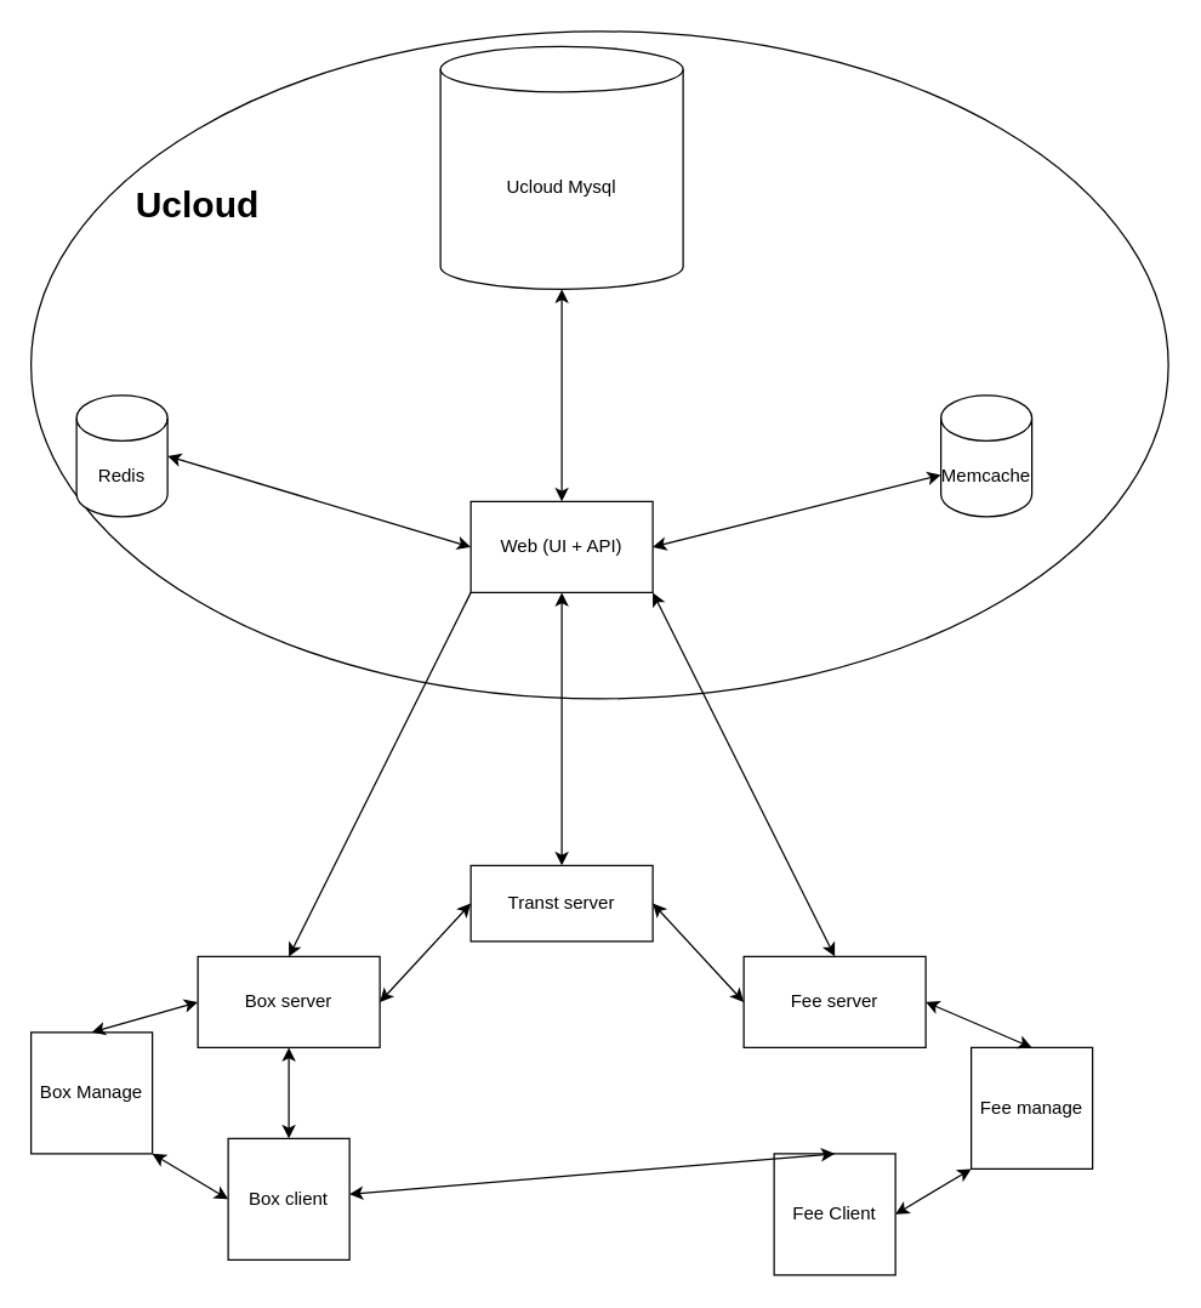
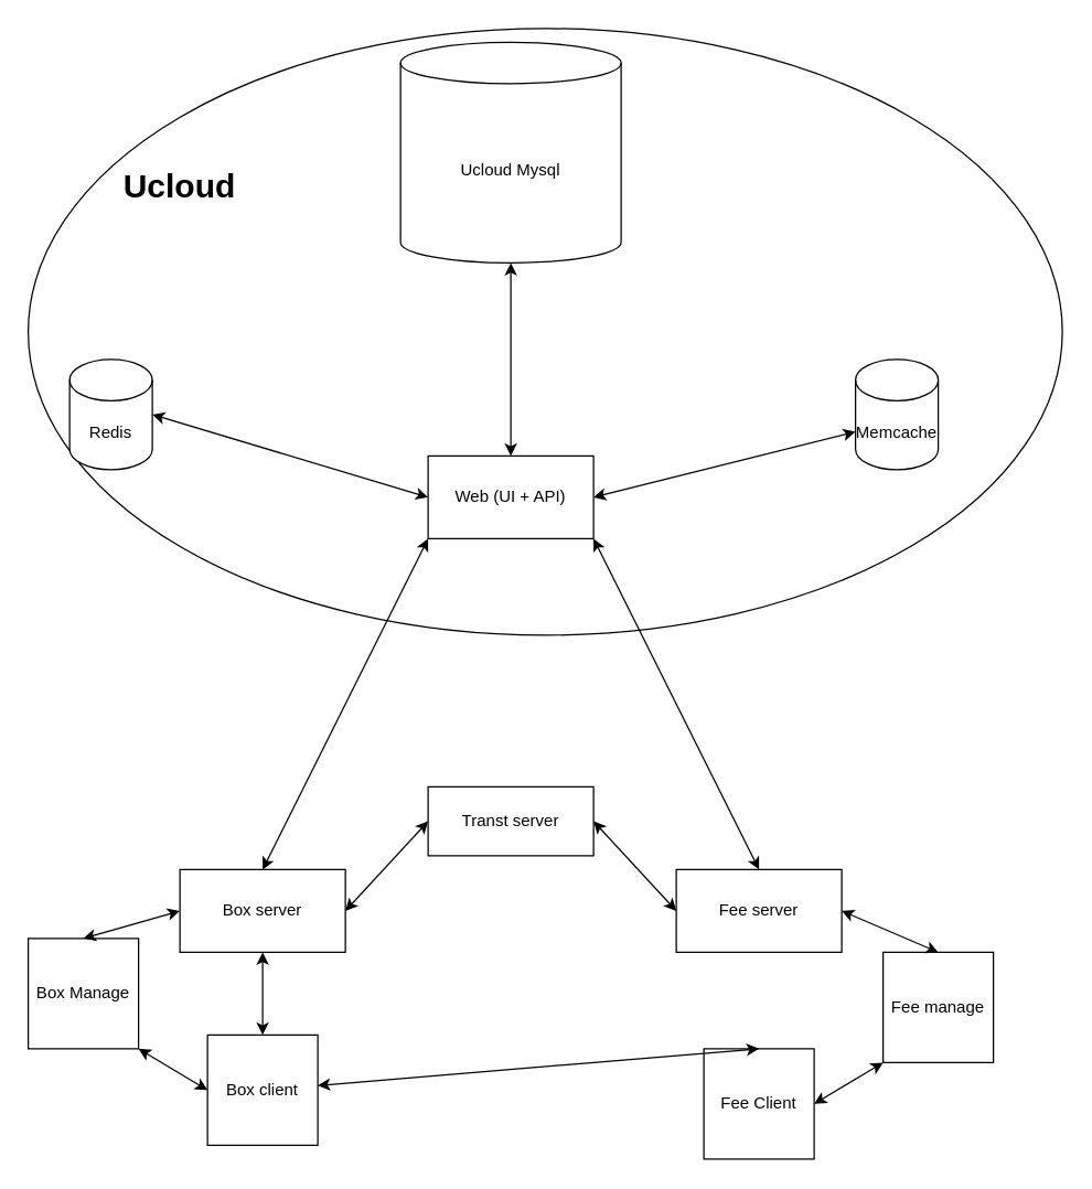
  <mxCell id="0" />
  <mxCell id="1" parent="0" />
  <mxCell id="2" value="" style="ellipse;whiteSpace=wrap;html=1;" vertex="1" parent="1"><mxGeometry x="20" y="20" width="750" height="440" as="geometry" /></mxCell>
  <mxCell id="3" value="Ucloud Mysql" style="shape=cylinder3;whiteSpace=wrap;html=1;boundedLbl=1;backgroundOutline=1;size=15;" vertex="1" parent="1"><mxGeometry x="290" y="30" width="160" height="160" as="geometry" /></mxCell>
  <mxCell id="4" value="Memcache" style="shape=cylinder3;whiteSpace=wrap;html=1;boundedLbl=1;backgroundOutline=1;size=15;" vertex="1" parent="1"><mxGeometry x="620" y="260" width="60" height="80" as="geometry" /></mxCell>
  <mxCell id="5" value="Redis" style="shape=cylinder3;whiteSpace=wrap;html=1;boundedLbl=1;backgroundOutline=1;size=15;" vertex="1" parent="1"><mxGeometry x="50" y="260" width="60" height="80" as="geometry" /></mxCell>
  <mxCell id="6" value="&lt;div&gt;Web (UI + API)&lt;/div&gt;" style="rounded=0;whiteSpace=wrap;html=1;" vertex="1" parent="1"><mxGeometry x="310" y="330" width="120" height="60" as="geometry" /></mxCell>
  <mxCell id="7" value="" style="endArrow=classic;startArrow=classic;html=1;rounded=0;entryX=1;entryY=0.5;entryDx=0;entryDy=0;exitX=0;exitY=0;exitDx=0;exitDy=52.5;exitPerimeter=0;" edge="1" parent="1" source="4" target="6"><mxGeometry width="50" height="50" relative="1" as="geometry"><mxPoint x="100" y="400" as="sourcePoint" /><mxPoint x="150" y="350" as="targetPoint" /></mxGeometry></mxCell>
  <mxCell id="8" value="" style="endArrow=classic;startArrow=classic;html=1;rounded=0;exitX=1;exitY=0.5;exitDx=0;exitDy=0;exitPerimeter=0;entryX=0;entryY=0.5;entryDx=0;entryDy=0;" edge="1" parent="1" source="5" target="6"><mxGeometry width="50" height="50" relative="1" as="geometry"><mxPoint x="100" y="530" as="sourcePoint" /><mxPoint x="290" y="510" as="targetPoint" /></mxGeometry></mxCell>
  <mxCell id="9" value="" style="endArrow=classic;startArrow=classic;html=1;rounded=0;entryX=0.5;entryY=0;entryDx=0;entryDy=0;exitX=0.5;exitY=1;exitDx=0;exitDy=0;exitPerimeter=0;" edge="1" parent="1" source="3" target="6"><mxGeometry width="50" height="50" relative="1" as="geometry"><mxPoint x="110" y="320" as="sourcePoint" /><mxPoint x="300" y="300" as="targetPoint" /></mxGeometry></mxCell>
  <mxCell id="10" value="&lt;div&gt;Fee server&lt;/div&gt;" style="rounded=0;whiteSpace=wrap;html=1;" vertex="1" parent="1"><mxGeometry x="490" y="630" width="120" height="60" as="geometry" /></mxCell>
  <mxCell id="11" value="&lt;div&gt;Box server&lt;/div&gt;" style="rounded=0;whiteSpace=wrap;html=1;" vertex="1" parent="1"><mxGeometry x="130" y="630" width="120" height="60" as="geometry" /></mxCell>
  <mxCell id="12" value="&lt;div&gt;Transt server&lt;/div&gt;" style="rounded=0;whiteSpace=wrap;html=1;" vertex="1" parent="1"><mxGeometry x="310" y="570" width="120" height="50" as="geometry" /></mxCell>
  <mxCell id="13" value="Box client" style="whiteSpace=wrap;html=1;aspect=fixed;" vertex="1" parent="1"><mxGeometry x="150" y="750" width="80" height="80" as="geometry" /></mxCell>
  <mxCell id="14" value="&lt;div&gt;Fee Client&lt;/div&gt;" style="whiteSpace=wrap;html=1;aspect=fixed;" vertex="1" parent="1"><mxGeometry x="510" y="760" width="80" height="80" as="geometry" /></mxCell>
  <mxCell id="15" value="&lt;div&gt;Box Manage&lt;/div&gt;" style="whiteSpace=wrap;html=1;aspect=fixed;" vertex="1" parent="1"><mxGeometry x="20" y="680" width="80" height="80" as="geometry" /></mxCell>
  <mxCell id="16" value="&lt;div&gt;Fee manage&lt;/div&gt;" style="whiteSpace=wrap;html=1;aspect=fixed;" vertex="1" parent="1"><mxGeometry x="640" y="690" width="80" height="80" as="geometry" /></mxCell>
  <mxCell id="17" value="" style="endArrow=classic;startArrow=classic;html=1;rounded=0;exitX=0.5;exitY=0;exitDx=0;exitDy=0;" edge="1" parent="1" source="14" target="13"><mxGeometry width="50" height="50" relative="1" as="geometry"><mxPoint x="350" y="750" as="sourcePoint" /><mxPoint x="350" y="690" as="targetPoint" /></mxGeometry></mxCell>
- <mxCell id="18" value="" style="endArrow=none;startArrow=classic;html=1;rounded=0;exitX=0.5;exitY=0;exitDx=0;exitDy=0;entryX=0;entryY=1;entryDx=0;entryDy=0;" edge="1" parent="1" source="11" target="6"><mxGeometry width="50" height="50" relative="1" as="geometry"><mxPoint x="180" y="620" as="sourcePoint" /><mxPoint x="390" y="480" as="targetPoint" /></mxGeometry></mxCell>
- <mxCell id="19" value="" style="endArrow=classic;startArrow=classic;html=1;rounded=0;exitX=0.5;exitY=0;exitDx=0;exitDy=0;entryX=0.5;entryY=1;entryDx=0;entryDy=0;" edge="1" parent="1" source="12" target="6"><mxGeometry width="50" height="50" relative="1" as="geometry"><mxPoint x="520" y="630" as="sourcePoint" /><mxPoint x="680" y="390" as="targetPoint" /></mxGeometry></mxCell>
+ <mxCell id="18" value="" style="endArrow=classic;startArrow=classic;html=1;rounded=0;exitX=0.5;exitY=0;exitDx=0;exitDy=0;entryX=0;entryY=1;entryDx=0;entryDy=0;" edge="1" parent="1" source="11" target="6"><mxGeometry width="50" height="50" relative="1" as="geometry"><mxPoint x="180" y="620" as="sourcePoint" /><mxPoint x="390" y="480" as="targetPoint" /></mxGeometry></mxCell>
  <mxCell id="20" value="" style="endArrow=classic;startArrow=classic;html=1;rounded=0;exitX=0.5;exitY=0;exitDx=0;exitDy=0;entryX=1;entryY=1;entryDx=0;entryDy=0;" edge="1" parent="1" source="10" target="6"><mxGeometry width="50" height="50" relative="1" as="geometry"><mxPoint x="470" y="630" as="sourcePoint" /><mxPoint x="350" y="390" as="targetPoint" /></mxGeometry></mxCell>
  <mxCell id="21" value="" style="endArrow=classic;startArrow=classic;html=1;rounded=0;exitX=1;exitY=1;exitDx=0;exitDy=0;entryX=0;entryY=0.5;entryDx=0;entryDy=0;" edge="1" parent="1" source="15" target="13"><mxGeometry width="50" height="50" relative="1" as="geometry"><mxPoint x="330" y="590" as="sourcePoint" /><mxPoint x="380" y="540" as="targetPoint" /></mxGeometry></mxCell>
  <mxCell id="22" value="" style="endArrow=classic;startArrow=classic;html=1;rounded=0;exitX=0.5;exitY=0;exitDx=0;exitDy=0;entryX=0;entryY=0.5;entryDx=0;entryDy=0;" edge="1" parent="1" source="15" target="11"><mxGeometry width="50" height="50" relative="1" as="geometry"><mxPoint x="330" y="590" as="sourcePoint" /><mxPoint x="380" y="540" as="targetPoint" /></mxGeometry></mxCell>
  <mxCell id="23" value="" style="endArrow=classic;startArrow=classic;html=1;rounded=0;exitX=1;exitY=0.5;exitDx=0;exitDy=0;entryX=0.5;entryY=0;entryDx=0;entryDy=0;" edge="1" parent="1" source="10" target="16"><mxGeometry width="50" height="50" relative="1" as="geometry"><mxPoint x="330" y="590" as="sourcePoint" /><mxPoint x="380" y="540" as="targetPoint" /></mxGeometry></mxCell>
  <mxCell id="24" value="" style="endArrow=classic;startArrow=classic;html=1;rounded=0;entryX=0;entryY=1;entryDx=0;entryDy=0;exitX=1;exitY=0.5;exitDx=0;exitDy=0;" edge="1" parent="1" source="14" target="16"><mxGeometry width="50" height="50" relative="1" as="geometry"><mxPoint x="390" y="790" as="sourcePoint" /><mxPoint x="475" y="850" as="targetPoint" /></mxGeometry></mxCell>
  <mxCell id="25" value="" style="endArrow=classic;startArrow=classic;html=1;rounded=0;exitX=0.5;exitY=0;exitDx=0;exitDy=0;entryX=0.5;entryY=1;entryDx=0;entryDy=0;" edge="1" parent="1" source="13" target="11"><mxGeometry width="50" height="50" relative="1" as="geometry"><mxPoint x="330" y="590" as="sourcePoint" /><mxPoint x="170" y="700" as="targetPoint" /></mxGeometry></mxCell>
  <mxCell id="26" value="" style="endArrow=classic;startArrow=classic;html=1;rounded=0;exitX=1;exitY=0.5;exitDx=0;exitDy=0;entryX=0;entryY=0.5;entryDx=0;entryDy=0;" edge="1" parent="1" source="11" target="12"><mxGeometry width="50" height="50" relative="1" as="geometry"><mxPoint x="260" y="660" as="sourcePoint" /><mxPoint x="300" y="620" as="targetPoint" /></mxGeometry></mxCell>
  <mxCell id="27" value="" style="endArrow=classic;startArrow=classic;html=1;rounded=0;exitX=1;exitY=0.5;exitDx=0;exitDy=0;entryX=0;entryY=0.5;entryDx=0;entryDy=0;" edge="1" parent="1" source="12" target="10"><mxGeometry width="50" height="50" relative="1" as="geometry"><mxPoint x="660" y="590" as="sourcePoint" /><mxPoint x="710" y="540" as="targetPoint" /></mxGeometry></mxCell>
  <mxCell id="28" value="&lt;font style=&quot;font-size: 24px;&quot;&gt;&lt;b&gt;Ucloud&lt;br&gt;&lt;/b&gt;&lt;/font&gt;" style="text;html=1;align=center;verticalAlign=middle;whiteSpace=wrap;rounded=0;" vertex="1" parent="1"><mxGeometry x="100" y="120" width="60" height="30" as="geometry" /></mxCell>
